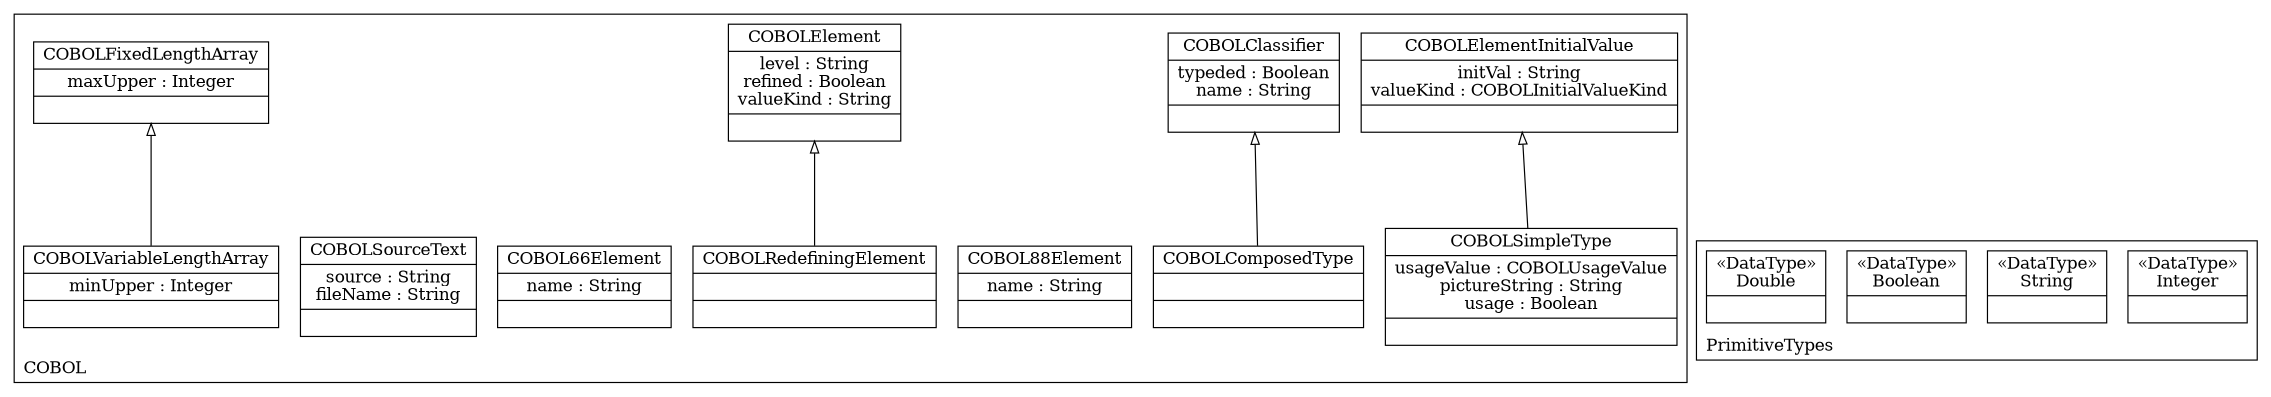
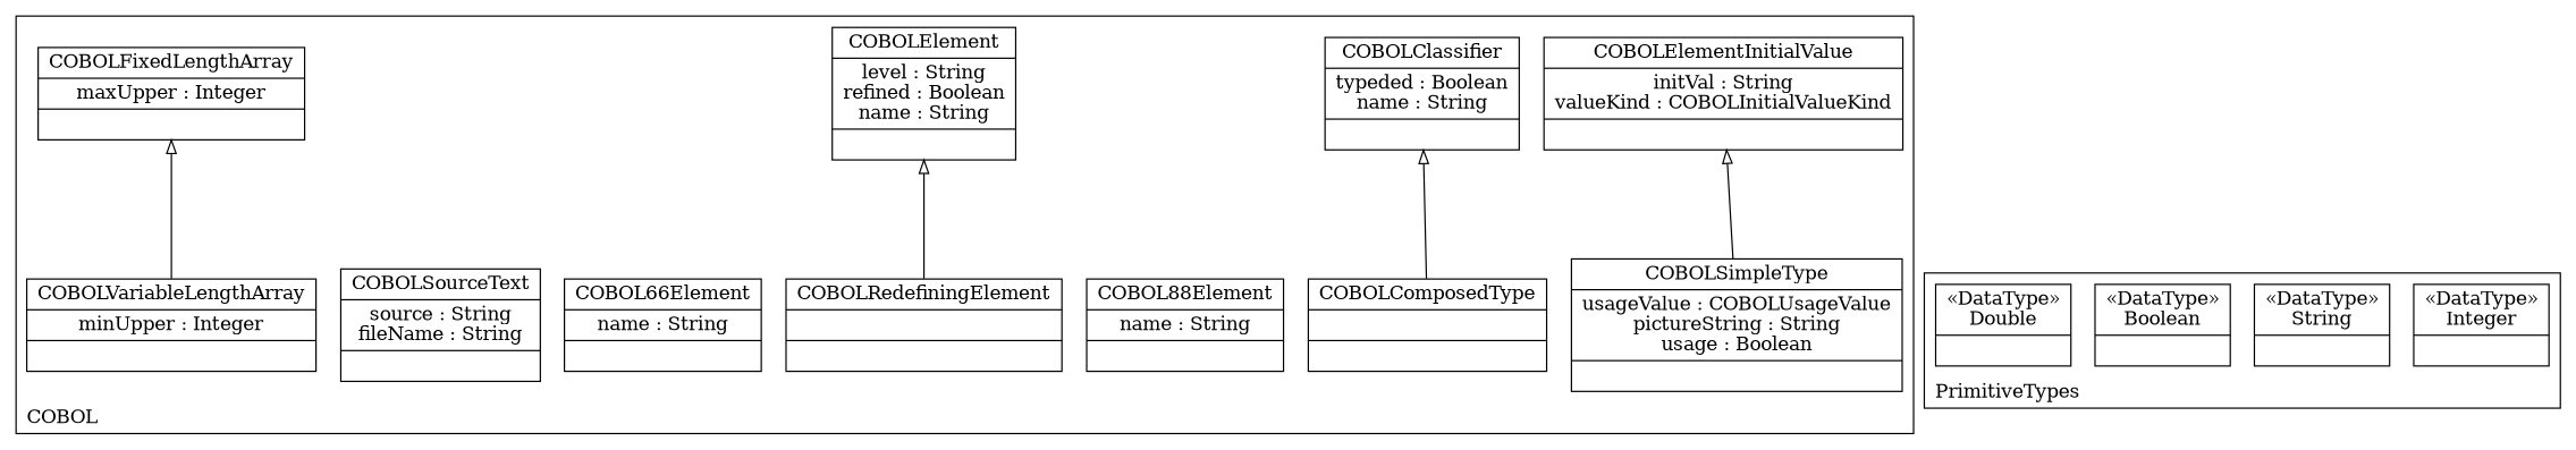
  digraph {
    compound=true
    labeljust=l
    labelloc=t
    nodeSep=0.75
    rankdir=BT
    node [shape=record]
    edge [arrowhead=onormal constraint=true group=COBOLClassifier minlen=2]
-   n1 [label="{COBOLElement|level : String\nrefined : Boolean\nvalueKind : String| }"]
+   n1 [label="{COBOLElement|level : String\nrefined : Boolean\nname : String| }"]
    n2 [label="{COBOLClassifier|typeded : Boolean\nname : String| }"]
    n3 [label="{COBOLSimpleType|usageValue : COBOLUsageValue\npictureString : String\nusage : Boolean| }"]
    n4 [label="{COBOLComposedType| | }"]
    n5 [label="{COBOLElementInitialValue|initVal : String\nvalueKind : COBOLInitialValueKind| }"]
    n6 [label="{COBOL88Element|name : String| }"]
    n7 [label="{COBOLRedefiningElement| | }"]
    n8 [label="{COBOL66Element|name : String| }"]
    n9 [label="{COBOLSourceText|source : String\nfileName : String| }"]
    n10 [label="{COBOLFixedLengthArray|maxUpper : Integer| }"]
    n11 [label="{COBOLVariableLengthArray|minUpper : Integer| }"]
    n12 [label="{&#171;DataType&#187;\nInteger|}"]
    n13 [label="{&#171;DataType&#187;\nString|}"]
    n14 [label="{&#171;DataType&#187;\nBoolean|}"]
    n15 [label="{&#171;DataType&#187;\nDouble|}"]
    subgraph cluster_1 {
      color=black
      label=COBOL
      n1
      n2
      n3
      n4
      n5
      n6
      n7
      n8
      n9
      n10
      n11
    }
    subgraph cluster_2 {
      color=black
      label=PrimitiveTypes
      n12
      n13
      n14
      n15
    }
    n3 -> n5
    n4 -> n2
    n7 -> n1 [group=COBOLElement]
    n11 -> n10 [group=COBOLFixedLengthArray]
  }
